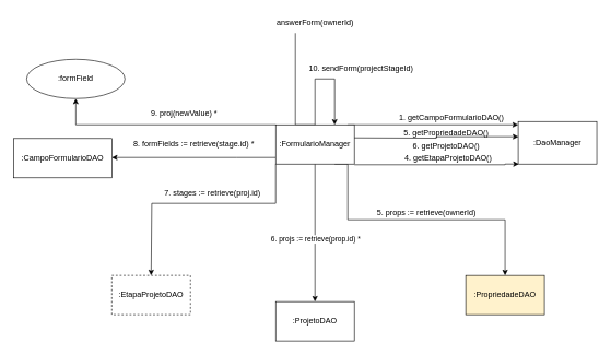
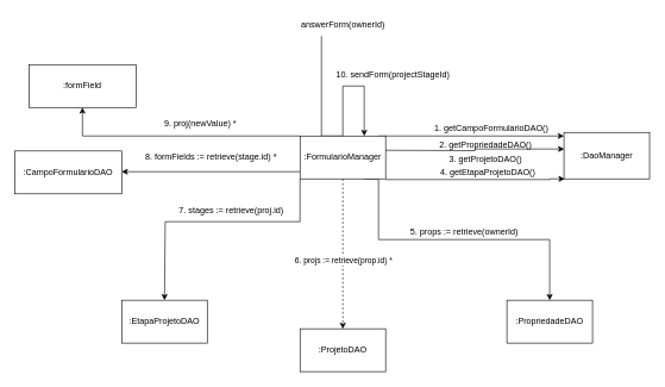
  <mxCell id="0" />
  <mxCell id="1" parent="0" />
  <mxCell id="2" style="edgeStyle=orthogonalEdgeStyle;rounded=0;orthogonalLoop=1;jettySize=auto;html=1;exitX=1;exitY=0.25;exitDx=0;exitDy=0;entryX=0.003;entryY=0.357;entryDx=0;entryDy=0;entryPerimeter=0;" parent="1" target="16" edge="1"><mxGeometry relative="1" as="geometry"><mxPoint x="539" y="210" as="sourcePoint" /><mxPoint x="780" y="210" as="targetPoint" /><Array as="points" /></mxGeometry></mxCell>
  <mxCell id="3" style="edgeStyle=orthogonalEdgeStyle;rounded=0;orthogonalLoop=1;jettySize=auto;html=1;exitX=1;exitY=0.25;exitDx=0;exitDy=0;" parent="1" source="14" edge="1"><mxGeometry relative="1" as="geometry"><mxPoint x="540.143" y="204.857" as="targetPoint" /></mxGeometry></mxCell>
  <mxCell id="4" style="edgeStyle=orthogonalEdgeStyle;rounded=0;orthogonalLoop=1;jettySize=auto;html=1;exitX=0.75;exitY=1;exitDx=0;exitDy=0;entryX=0.5;entryY=0;entryDx=0;entryDy=0;" parent="1" source="14" target="20" edge="1"><mxGeometry relative="1" as="geometry"><Array as="points"><mxPoint x="530" y="250" /><mxPoint x="530" y="335" /><mxPoint x="770" y="335" /></Array></mxGeometry></mxCell>
  <mxCell id="5" style="edgeStyle=orthogonalEdgeStyle;rounded=0;orthogonalLoop=1;jettySize=auto;html=1;exitX=1;exitY=0.75;exitDx=0;exitDy=0;" parent="1" source="14" edge="1"><mxGeometry relative="1" as="geometry"><mxPoint x="540.143" y="235.143" as="targetPoint" /></mxGeometry></mxCell>
  <mxCell id="6" style="edgeStyle=orthogonalEdgeStyle;rounded=0;orthogonalLoop=1;jettySize=auto;html=1;exitX=1;exitY=1;exitDx=0;exitDy=0;" parent="1" edge="1"><mxGeometry relative="1" as="geometry"><mxPoint x="791" y="250" as="targetPoint" /><Array as="points"><mxPoint x="770" y="251" /></Array><mxPoint x="540" y="251" as="sourcePoint" /></mxGeometry></mxCell>
  <mxCell id="7" style="edgeStyle=orthogonalEdgeStyle;rounded=0;orthogonalLoop=1;jettySize=auto;html=1;exitX=0;exitY=1;exitDx=0;exitDy=0;entryX=0.5;entryY=0;entryDx=0;entryDy=0;" parent="1" edge="1" target="23" source="14"><mxGeometry relative="1" as="geometry"><mxPoint x="420" y="310" as="sourcePoint" /><mxPoint x="230" y="510" as="targetPoint" /><Array as="points"><mxPoint x="420" y="310" /><mxPoint x="231" y="310" /><mxPoint x="231" y="420" /></Array></mxGeometry></mxCell>
  <mxCell id="8" style="edgeStyle=orthogonalEdgeStyle;rounded=0;orthogonalLoop=1;jettySize=auto;html=1;exitX=1;exitY=0;exitDx=0;exitDy=0;" parent="1" edge="1"><mxGeometry relative="1" as="geometry"><mxPoint x="790" y="190" as="targetPoint" /><Array as="points"><mxPoint x="530" y="190" /></Array><mxPoint x="530" y="224" as="sourcePoint" /></mxGeometry></mxCell>
  <mxCell id="9" style="edgeStyle=orthogonalEdgeStyle;rounded=0;orthogonalLoop=1;jettySize=auto;html=1;exitX=0.5;exitY=0;exitDx=0;exitDy=0;endArrow=none;endFill=0;" parent="1" source="14" target="15" edge="1"><mxGeometry relative="1" as="geometry"><Array as="points"><mxPoint x="450" y="190" /></Array></mxGeometry></mxCell>
- <mxCell id="10" style="edgeStyle=orthogonalEdgeStyle;rounded=0;orthogonalLoop=1;jettySize=auto;html=1;" edge="1" parent="1" source="14" target="18"><mxGeometry relative="1" as="geometry" /></mxCell>
+ <mxCell id="10" style="edgeStyle=orthogonalEdgeStyle;rounded=0;orthogonalLoop=1;jettySize=auto;html=1;dashed=1;" edge="1" parent="1" source="14" target="18"><mxGeometry relative="1" as="geometry" /></mxCell>
  <mxCell id="11" value="6. projs := retrieve(prop.id) *" style="edgeLabel;html=1;align=center;verticalAlign=middle;resizable=0;points=[];" vertex="1" connectable="0" parent="10"><mxGeometry x="0.084" relative="1" as="geometry"><mxPoint as="offset" /></mxGeometry></mxCell>
  <mxCell id="12" style="edgeStyle=orthogonalEdgeStyle;rounded=0;orthogonalLoop=1;jettySize=auto;html=1;" edge="1" parent="1" source="14" target="25"><mxGeometry relative="1" as="geometry"><Array as="points"><mxPoint x="360" y="240" /><mxPoint x="360" y="240" /></Array></mxGeometry></mxCell>
  <mxCell id="13" style="edgeStyle=orthogonalEdgeStyle;rounded=0;orthogonalLoop=1;jettySize=auto;html=1;entryX=0.5;entryY=1;entryDx=0;entryDy=0;" edge="1" parent="1" source="14" target="30"><mxGeometry relative="1" as="geometry"><mxPoint x="115" y="160" as="targetPoint" /><Array as="points"><mxPoint x="115" y="190" /></Array></mxGeometry></mxCell>
  <mxCell id="14" value=":FormularioManager" style="rounded=0;whiteSpace=wrap;html=1;" parent="1" vertex="1"><mxGeometry x="420" y="190" width="120" height="60" as="geometry" /></mxCell>
  <mxCell id="15" value="answerForm(ownerId)" style="text;html=1;align=center;verticalAlign=middle;resizable=0;points=[];autosize=1;strokeColor=none;fillColor=none;" parent="1" vertex="1"><mxGeometry x="410" y="20" width="140" height="30" as="geometry" /></mxCell>
  <mxCell id="16" value=":DaoManager" style="rounded=0;whiteSpace=wrap;html=1;" parent="1" vertex="1"><mxGeometry x="790" y="185" width="120" height="65" as="geometry" /></mxCell>
- <mxCell id="17" value="5. getPropriedadeDAO()" style="text;html=1;align=center;verticalAlign=middle;resizable=0;points=[];autosize=1;strokeColor=none;fillColor=none;" parent="1" vertex="1"><mxGeometry x="605" y="188" width="150" height="30" as="geometry" /></mxCell>
+ <mxCell id="17" value="2. getPropriedadeDAO()" style="text;html=1;align=center;verticalAlign=middle;resizable=0;points=[];autosize=1;strokeColor=none;fillColor=none;" parent="1" vertex="1"><mxGeometry x="605" y="188" width="150" height="30" as="geometry" /></mxCell>
  <mxCell id="18" value=":ProjetoDAO" style="rounded=0;whiteSpace=wrap;html=1;" parent="1" vertex="1"><mxGeometry x="420" y="460" width="120" height="60" as="geometry" /></mxCell>
- <mxCell id="19" value="6. getProjetoDAO()" style="text;html=1;align=center;verticalAlign=middle;resizable=0;points=[];autosize=1;strokeColor=none;fillColor=none;" parent="1" vertex="1"><mxGeometry x="615" y="207" width="130" height="30" as="geometry" /></mxCell>
- <mxCell id="20" value=":PropriedadeDAO" style="rounded=0;whiteSpace=wrap;html=1;fillColor=#fff2cc;" parent="1" vertex="1"><mxGeometry x="710" y="420" width="120" height="60" as="geometry" /></mxCell>
+ <mxCell id="19" value="3. getProjetoDAO()" style="text;html=1;align=center;verticalAlign=middle;resizable=0;points=[];autosize=1;strokeColor=none;fillColor=none;" parent="1" vertex="1"><mxGeometry x="615" y="207" width="130" height="30" as="geometry" /></mxCell>
+ <mxCell id="20" value=":PropriedadeDAO" style="rounded=0;whiteSpace=wrap;html=1;" parent="1" vertex="1"><mxGeometry x="710" y="420" width="120" height="60" as="geometry" /></mxCell>
  <mxCell id="21" value="5. props := retrieve(ownerId)" style="text;html=1;align=center;verticalAlign=middle;resizable=0;points=[];autosize=1;strokeColor=none;fillColor=none;" parent="1" vertex="1"><mxGeometry x="565" y="310" width="170" height="30" as="geometry" /></mxCell>
  <mxCell id="22" value="4. getEtapaProjetoDAO()" style="text;html=1;align=center;verticalAlign=middle;resizable=0;points=[];autosize=1;strokeColor=none;fillColor=none;" parent="1" vertex="1"><mxGeometry x="603" y="226" width="160" height="30" as="geometry" /></mxCell>
- <mxCell id="23" value=":EtapaProjetoDAO" style="rounded=0;whiteSpace=wrap;html=1;dashed=1;" parent="1" vertex="1"><mxGeometry x="170" y="420" width="120" height="60" as="geometry" /></mxCell>
+ <mxCell id="23" value=":EtapaProjetoDAO" style="rounded=0;whiteSpace=wrap;html=1;" parent="1" vertex="1"><mxGeometry x="170" y="420" width="120" height="60" as="geometry" /></mxCell>
  <mxCell id="24" value="7. stages := retrieve(proj.id)&amp;nbsp;" style="text;html=1;align=center;verticalAlign=middle;resizable=0;points=[];autosize=1;strokeColor=none;fillColor=none;" parent="1" vertex="1"><mxGeometry x="240" y="280" width="170" height="30" as="geometry" /></mxCell>
  <mxCell id="25" value=":CampoFormularioDAO" style="rounded=0;whiteSpace=wrap;html=1;" parent="1" vertex="1"><mxGeometry x="20" y="211" width="150" height="60" as="geometry" /></mxCell>
  <mxCell id="26" value="1. getCampoFormularioDAO()" style="text;html=1;align=center;verticalAlign=middle;resizable=0;points=[];autosize=1;strokeColor=none;fillColor=none;" parent="1" vertex="1"><mxGeometry x="598" y="164" width="180" height="30" as="geometry" /></mxCell>
  <mxCell id="27" value="8. formFields := retrieve(stage.id) *" style="text;html=1;align=center;verticalAlign=middle;resizable=0;points=[];autosize=1;strokeColor=none;fillColor=none;" parent="1" vertex="1"><mxGeometry x="190" y="205" width="210" height="30" as="geometry" /></mxCell>
  <mxCell id="28" style="edgeStyle=orthogonalEdgeStyle;rounded=0;orthogonalLoop=1;jettySize=auto;html=1;exitX=0.5;exitY=0;exitDx=0;exitDy=0;entryX=0.75;entryY=0;entryDx=0;entryDy=0;" parent="1" source="14" target="14" edge="1"><mxGeometry relative="1" as="geometry"><Array as="points"><mxPoint x="480" y="120" /><mxPoint x="510" y="120" /></Array></mxGeometry></mxCell>
  <mxCell id="29" value="10. sendForm(projectStageId)" style="text;html=1;align=center;verticalAlign=middle;resizable=0;points=[];autosize=1;strokeColor=none;fillColor=none;" parent="1" vertex="1"><mxGeometry x="460" y="90" width="180" height="30" as="geometry" /></mxCell>
- <mxCell id="30" value=":formField" style="ellipse;whiteSpace=wrap;html=1;" vertex="1" parent="1"><mxGeometry x="40" y="90" width="150" height="60" as="geometry" /></mxCell>
+ <mxCell id="30" value=":formField" style="rounded=0;whiteSpace=wrap;html=1;" vertex="1" parent="1"><mxGeometry x="40" y="90" width="150" height="60" as="geometry" /></mxCell>
  <mxCell id="31" value="9. proj(newValue) *" style="text;html=1;align=center;verticalAlign=middle;resizable=0;points=[];autosize=1;strokeColor=none;fillColor=none;" vertex="1" parent="1"><mxGeometry x="205" y="158" width="150" height="30" as="geometry" /></mxCell>
